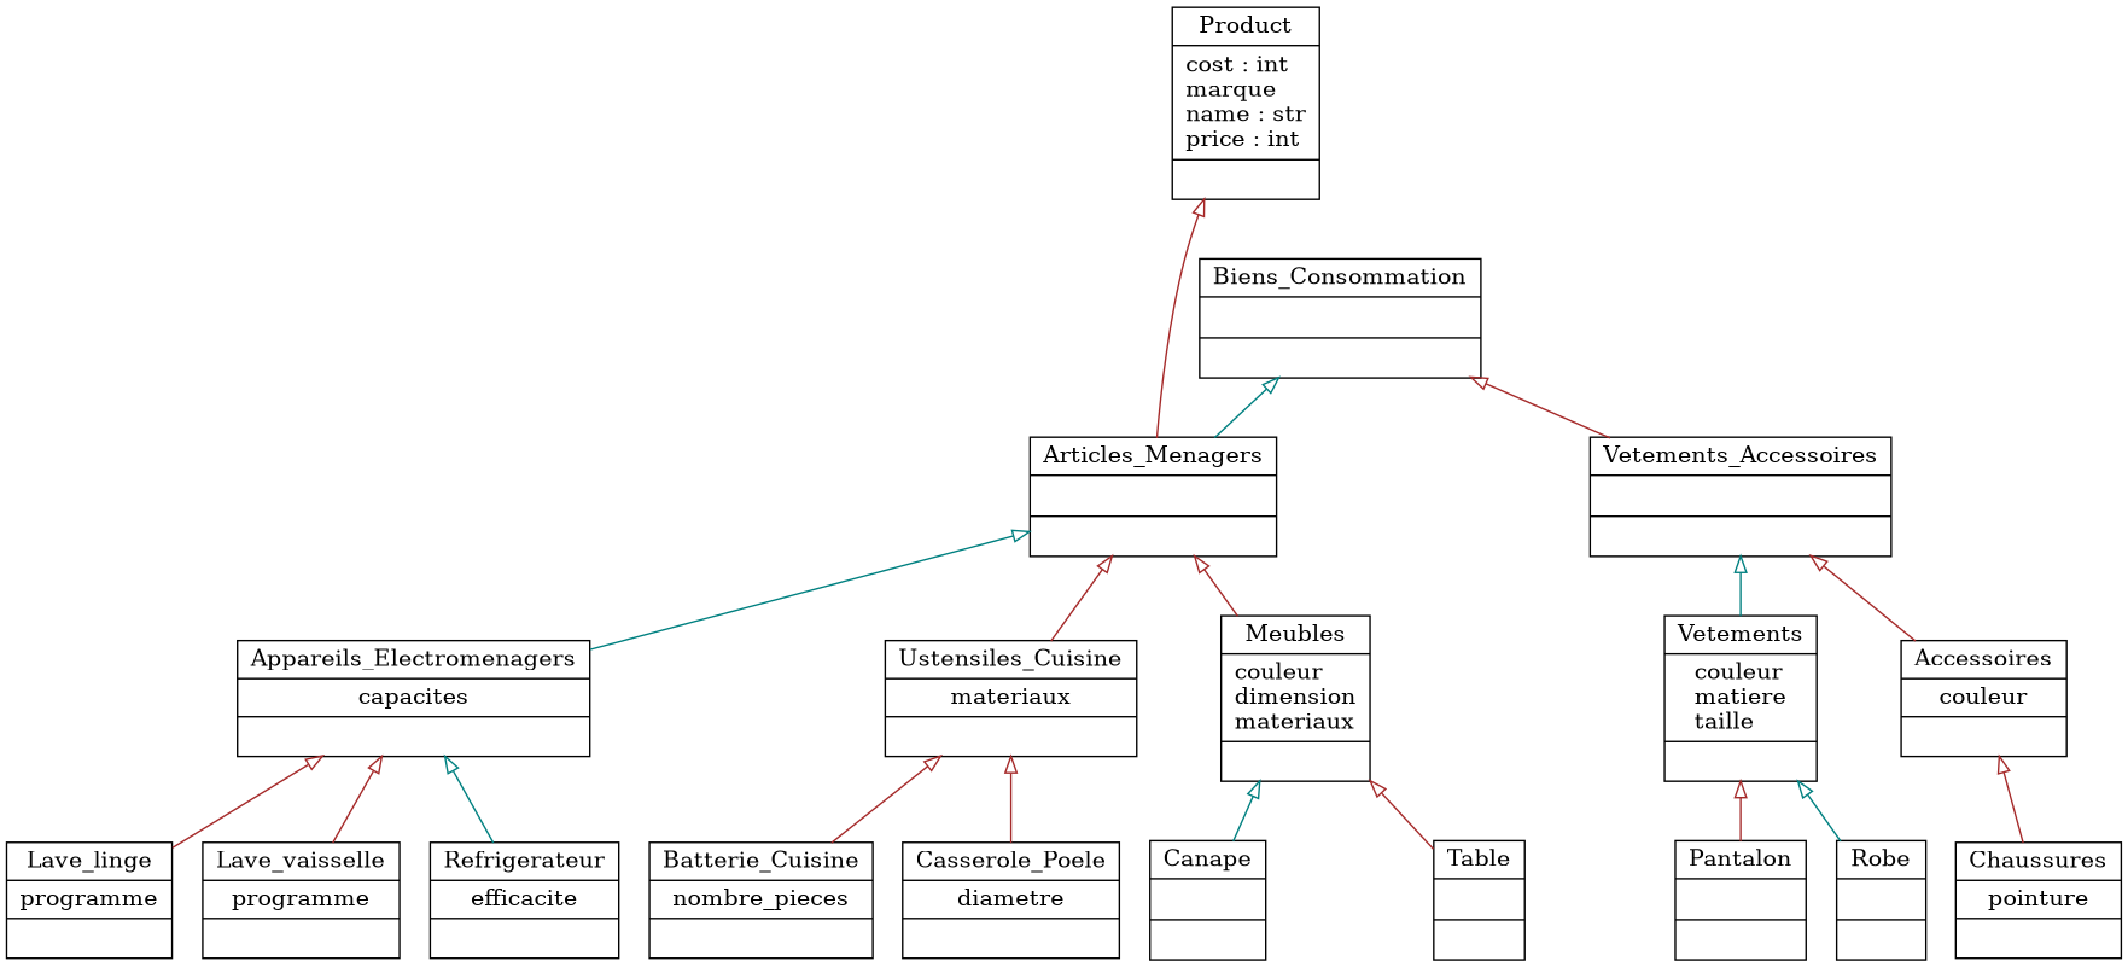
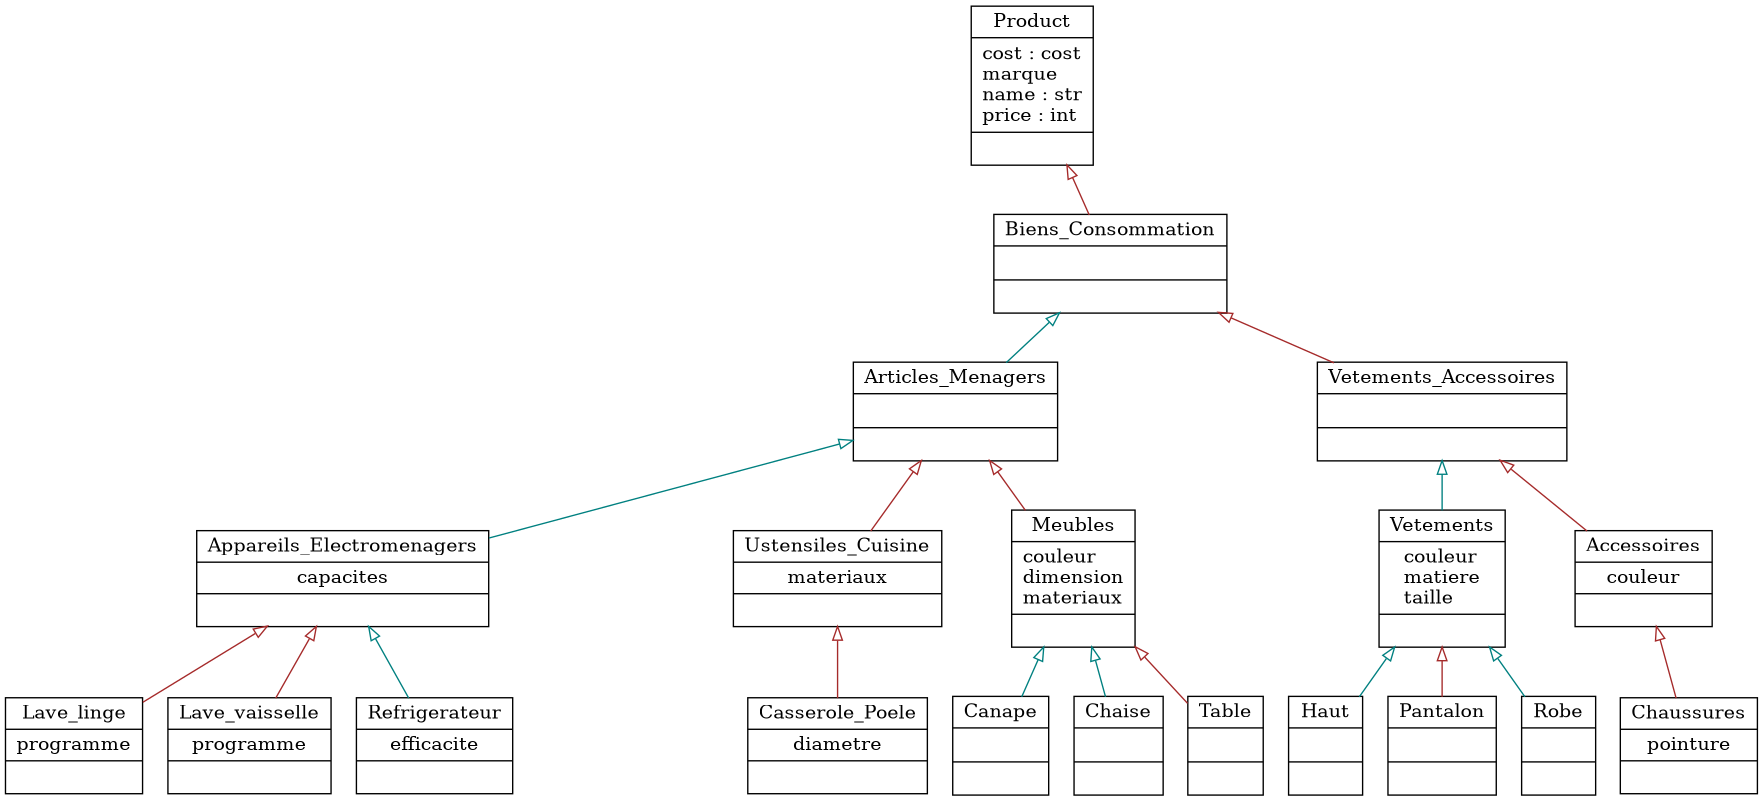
  digraph {
    rankdir=BT
    node [color=black fontcolor=black shape=record style=solid]
    edge [arrowhead=empty arrowtail=none color=brown]
    n1 [label=<{Accessoires|couleur<br ALIGN="LEFT"/>|}>]
    n2 [label=<{Vetements_Accessoires|<br ALIGN="LEFT"/>|}>]
    n3 [label=<{Biens_Consommation|<br ALIGN="LEFT"/>|}>]
    n4 [label=<{Appareils_Electromenagers|capacites<br ALIGN="LEFT"/>|}>]
    n5 [label=<{Articles_Menagers|<br ALIGN="LEFT"/>|}>]
-   n6 [label=<{Product|cost : int<br ALIGN="LEFT"/>marque<br ALIGN="LEFT"/>name : str<br ALIGN="LEFT"/>price : int<br ALIGN="LEFT"/>|}>]
-   n7 [label=<{Batterie_Cuisine|nombre_pieces<br ALIGN="LEFT"/>|}>]
+   n6 [label=<{Product|cost : cost<br ALIGN="LEFT"/>marque<br ALIGN="LEFT"/>name : str<br ALIGN="LEFT"/>price : int<br ALIGN="LEFT"/>|}>]
    n8 [label=<{Ustensiles_Cuisine|materiaux<br ALIGN="LEFT"/>|}>]
    n9 [label=<{Canape|<br ALIGN="LEFT"/>|}>]
    n10 [label=<{Meubles|couleur<br ALIGN="LEFT"/>dimension<br ALIGN="LEFT"/>materiaux<br ALIGN="LEFT"/>|}>]
    n11 [label=<{Casserole_Poele|diametre<br ALIGN="LEFT"/>|}>]
+   n12 [label=<{Chaise|<br ALIGN="LEFT"/>|}>]
    n13 [label=<{Chaussures|pointure<br ALIGN="LEFT"/>|}>]
+   n14 [label=<{Haut|<br ALIGN="LEFT"/>|}>]
    n15 [label=<{Vetements|couleur<br ALIGN="LEFT"/>matiere<br ALIGN="LEFT"/>taille<br ALIGN="LEFT"/>|}>]
    n16 [label=<{Lave_linge|programme<br ALIGN="LEFT"/>|}>]
    n17 [label=<{Lave_vaisselle|programme<br ALIGN="LEFT"/>|}>]
    n18 [label=<{Pantalon|<br ALIGN="LEFT"/>|}>]
    n19 [label=<{Refrigerateur|efficacite<br ALIGN="LEFT"/>|}>]
    n20 [label=<{Robe|<br ALIGN="LEFT"/>|}>]
    n21 [label=<{Table|<br ALIGN="LEFT"/>|}>]
    n1 -> n2
    n2 -> n3
-   n5 -> n6
+   n3 -> n6
    n4 -> n5 [color=teal]
    n5 -> n3 [color=teal]
-   n7 -> n8
    n8 -> n5
    n9 -> n10 [color=teal]
    n10 -> n5
    n11 -> n8
+   n12 -> n10 [color=teal]
    n13 -> n1
+   n14 -> n15 [color=teal]
    n15 -> n2 [color=teal]
    n16 -> n4
    n17 -> n4
    n18 -> n15
    n19 -> n4 [color=teal]
    n20 -> n15 [color=teal]
    n21 -> n10
  }
